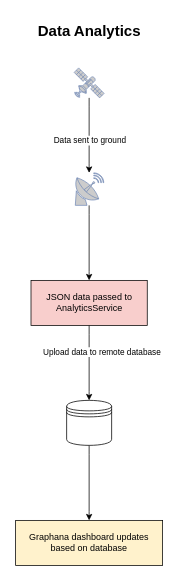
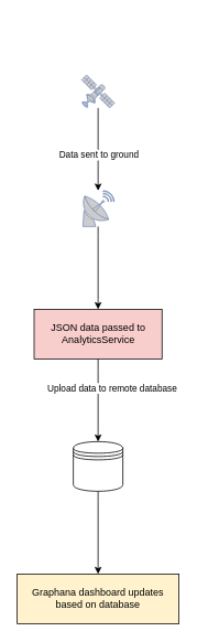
  <mxCell id="0" />
  <mxCell id="1" parent="0" />
  <mxCell id="2" style="edgeStyle=orthogonalEdgeStyle;rounded=0;orthogonalLoop=1;jettySize=auto;html=1;noEdgeStyle=1;orthogonal=1;" edge="1" parent="1" source="4" target="6"><mxGeometry relative="1" as="geometry"><Array as="points"><mxPoint x="118" y="142" /><mxPoint x="118" y="218" /></Array></mxGeometry></mxCell>
  <mxCell id="3" value="Data sent to ground" style="edgeLabel;html=1;align=center;verticalAlign=middle;resizable=0;points=[];" vertex="1" connectable="0" parent="2"><mxGeometry x="0.117" relative="1" as="geometry"><mxPoint as="offset" /></mxGeometry></mxCell>
  <mxCell id="4" value="" style="fontColor=#0066CC;verticalAlign=top;verticalLabelPosition=bottom;labelPosition=center;align=center;html=1;outlineConnect=0;fillColor=#CCCCCC;strokeColor=#6881B3;gradientColor=none;gradientDirection=north;strokeWidth=2;shape=mxgraph.networks.satellite;" vertex="1" parent="1"><mxGeometry x="98" y="90" width="40" height="40" as="geometry" /></mxCell>
  <mxCell id="5" style="edgeStyle=orthogonalEdgeStyle;rounded=0;orthogonalLoop=1;jettySize=auto;html=1;noEdgeStyle=1;orthogonal=1;" edge="1" parent="1" source="6" target="9"><mxGeometry relative="1" as="geometry"><Array as="points"><mxPoint x="118" y="285.33" /><mxPoint x="118" y="361.33" /></Array></mxGeometry></mxCell>
  <mxCell id="6" value="" style="fontColor=#0066CC;verticalAlign=top;verticalLabelPosition=bottom;labelPosition=center;align=center;html=1;outlineConnect=0;fillColor=#CCCCCC;strokeColor=#6881B3;gradientColor=none;gradientDirection=north;strokeWidth=2;shape=mxgraph.networks.satellite_dish;" vertex="1" parent="1"><mxGeometry x="98.5" y="230" width="39" height="43.33" as="geometry" /></mxCell>
  <mxCell id="7" value="" style="edgeStyle=orthogonalEdgeStyle;rounded=0;orthogonalLoop=1;jettySize=auto;html=1;noEdgeStyle=1;orthogonal=1;" edge="1" parent="1" source="9" target="12"><mxGeometry relative="1" as="geometry"><Array as="points"><mxPoint x="118" y="445.33" /><mxPoint x="118" y="521.33" /></Array></mxGeometry></mxCell>
  <mxCell id="8" value="Upload data to remote database" style="edgeLabel;html=1;align=center;verticalAlign=middle;resizable=0;points=[];" vertex="1" connectable="0" parent="7"><mxGeometry x="-0.165" y="3" relative="1" as="geometry"><mxPoint x="13" y="-7" as="offset" /></mxGeometry></mxCell>
  <mxCell id="9" value="JSON data passed to AnalyticsService" style="rounded=0;whiteSpace=wrap;html=1;fillColor=#f8cecc;" vertex="1" parent="1"><mxGeometry x="40.5" y="373.33" width="155" height="60" as="geometry" /></mxCell>
- <mxCell id="10" value="Data Analytics" style="text;html=1;align=center;verticalAlign=middle;resizable=0;points=[];autosize=1;strokeColor=none;fillColor=none;fontStyle=1;fontSize=20;" vertex="1" parent="1"><mxGeometry x="43" y="20" width="150" height="40" as="geometry" /></mxCell>
  <mxCell id="11" style="edgeStyle=orthogonalEdgeStyle;rounded=0;orthogonalLoop=1;jettySize=auto;html=1;entryX=0.5;entryY=0;entryDx=0;entryDy=0;noEdgeStyle=1;orthogonal=1;" edge="1" parent="1" source="12" target="13"><mxGeometry relative="1" as="geometry"><Array as="points"><mxPoint x="118" y="605.33" /><mxPoint x="118" y="681.33" /></Array></mxGeometry></mxCell>
  <mxCell id="12" value="" style="shape=datastore;whiteSpace=wrap;html=1;" vertex="1" parent="1"><mxGeometry x="88" y="533.33" width="60" height="60" as="geometry" /></mxCell>
  <mxCell id="13" value="Graphana dashboard updates based on database" style="rounded=0;whiteSpace=wrap;html=1;fillColor=#fff2cc;" vertex="1" parent="1"><mxGeometry x="20" y="693.33" width="196" height="60" as="geometry" /></mxCell>
